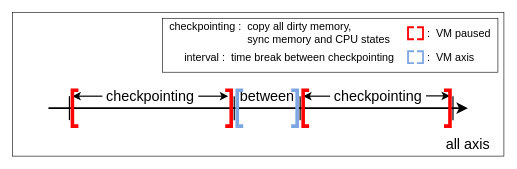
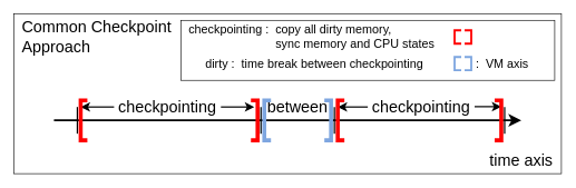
  <mxCell id="0" />
  <mxCell id="1" parent="0" />
  <mxCell id="2" value="" style="rounded=0;whiteSpace=wrap;html=1;" vertex="1" parent="1"><mxGeometry x="20" y="20" width="820" height="240" as="geometry" /></mxCell>
- <mxCell id="3" value="&lt;font style=&quot;font-size: 24px;&quot;&gt;all axis&lt;/font&gt;" style="text;html=1;strokeColor=none;fillColor=none;align=center;verticalAlign=middle;whiteSpace=wrap;rounded=0;" vertex="1" parent="1"><mxGeometry x="720" y="220" width="120" height="40" as="geometry" /></mxCell>
+ <mxCell id="3" value="&lt;font style=&quot;font-size: 24px;&quot;&gt;time axis&lt;/font&gt;" style="text;html=1;strokeColor=none;fillColor=none;align=center;verticalAlign=middle;whiteSpace=wrap;rounded=0;" vertex="1" parent="1"><mxGeometry x="720" y="220" width="120" height="40" as="geometry" /></mxCell>
  <mxCell id="4" value="" style="endArrow=classic;html=1;rounded=0;endSize=10;startSize=6;strokeWidth=3;" edge="1" parent="1"><mxGeometry width="50" height="50" relative="1" as="geometry"><mxPoint x="80" y="180" as="sourcePoint" /><mxPoint x="780" y="180" as="targetPoint" /></mxGeometry></mxCell>
  <mxCell id="5" value="" style="endArrow=none;html=1;rounded=0;strokeWidth=2;" edge="1" parent="1"><mxGeometry width="50" height="50" relative="1" as="geometry"><mxPoint x="115" y="200" as="sourcePoint" /><mxPoint x="115" y="160" as="targetPoint" /></mxGeometry></mxCell>
  <mxCell id="6" value="" style="endArrow=none;html=1;rounded=0;strokeWidth=2;" edge="1" parent="1"><mxGeometry width="50" height="50" relative="1" as="geometry"><mxPoint x="390" y="200" as="sourcePoint" /><mxPoint x="390" y="160" as="targetPoint" /></mxGeometry></mxCell>
  <mxCell id="7" value="" style="endArrow=none;html=1;rounded=0;strokeWidth=2;" edge="1" parent="1"><mxGeometry width="50" height="50" relative="1" as="geometry"><mxPoint x="500" y="200" as="sourcePoint" /><mxPoint x="500" y="160" as="targetPoint" /></mxGeometry></mxCell>
  <mxCell id="8" value="" style="rounded=0;whiteSpace=wrap;html=1;" vertex="1" parent="1"><mxGeometry x="270" y="30" width="560" height="90" as="geometry" /></mxCell>
  <mxCell id="9" value="&lt;font style=&quot;font-size: 24px;&quot;&gt;checkpointing&lt;/font&gt;" style="text;html=1;strokeColor=none;fillColor=none;align=center;verticalAlign=middle;whiteSpace=wrap;rounded=0;" vertex="1" parent="1"><mxGeometry x="170" y="140" width="160" height="40" as="geometry" /></mxCell>
+ <mxCell id="10" value="&lt;font style=&quot;font-size: 24px;&quot;&gt;Common Checkpoint Approach&lt;/font&gt;" style="text;html=1;strokeColor=none;fillColor=none;align=left;verticalAlign=middle;whiteSpace=wrap;rounded=0;" vertex="1" parent="1"><mxGeometry x="30" y="20" width="240" height="70" as="geometry" /></mxCell>
  <mxCell id="11" value="&lt;font style=&quot;font-size: 24px;&quot;&gt;between&lt;/font&gt;" style="text;html=1;strokeColor=none;fillColor=none;align=center;verticalAlign=middle;whiteSpace=wrap;rounded=0;" vertex="1" parent="1"><mxGeometry x="405" y="140" width="80" height="40" as="geometry" /></mxCell>
  <mxCell id="12" value="&lt;font style=&quot;font-size: 24px;&quot;&gt;checkpointing&lt;/font&gt;" style="text;html=1;strokeColor=none;fillColor=none;align=center;verticalAlign=middle;whiteSpace=wrap;rounded=0;" vertex="1" parent="1"><mxGeometry x="550" y="140" width="160" height="40" as="geometry" /></mxCell>
  <mxCell id="13" value="" style="endArrow=classic;html=1;rounded=0;exitX=0;exitY=0.5;exitDx=0;exitDy=0;strokeWidth=2;endSize=8;startSize=8;" edge="1" parent="1"><mxGeometry width="50" height="50" relative="1" as="geometry"><mxPoint x="170" y="160" as="sourcePoint" /><mxPoint x="120" y="160" as="targetPoint" /></mxGeometry></mxCell>
  <mxCell id="14" value="" style="endArrow=classic;html=1;rounded=0;exitX=1;exitY=0.5;exitDx=0;exitDy=0;strokeWidth=2;endSize=8;startSize=8;" edge="1" parent="1"><mxGeometry width="50" height="50" relative="1" as="geometry"><mxPoint x="330" y="160" as="sourcePoint" /><mxPoint x="380" y="160" as="targetPoint" /></mxGeometry></mxCell>
  <mxCell id="15" value="" style="endArrow=classic;html=1;rounded=0;exitX=0;exitY=0.5;exitDx=0;exitDy=0;strokeWidth=2;endSize=8;startSize=8;" edge="1" parent="1"><mxGeometry width="50" height="50" relative="1" as="geometry"><mxPoint x="550" y="160" as="sourcePoint" /><mxPoint x="505" y="160" as="targetPoint" /></mxGeometry></mxCell>
- <mxCell id="16" value="&lt;font style=&quot;font-size: 18px;&quot;&gt;&amp;nbsp; &amp;nbsp; &amp;nbsp;interval :&amp;nbsp; time break between checkpointing&lt;/font&gt;" style="text;html=1;strokeColor=none;fillColor=none;align=left;verticalAlign=middle;whiteSpace=wrap;rounded=0;" vertex="1" parent="1"><mxGeometry x="280" y="75" width="400" height="40" as="geometry" /></mxCell>
+ <mxCell id="16" value="&lt;font style=&quot;font-size: 18px;&quot;&gt;&amp;nbsp; &amp;nbsp; &amp;nbsp;dirty :&amp;nbsp; time break between checkpointing&lt;/font&gt;" style="text;html=1;strokeColor=none;fillColor=none;align=left;verticalAlign=middle;whiteSpace=wrap;rounded=0;" vertex="1" parent="1"><mxGeometry x="280" y="75" width="400" height="40" as="geometry" /></mxCell>
  <mxCell id="17" value="&lt;font style=&quot;font-size: 18px;&quot;&gt;checkpointing :&amp;nbsp; copy all dirty memory,&lt;br&gt;&lt;span style=&quot;white-space: pre;&quot;&gt;&#09;&lt;/span&gt;&lt;span style=&quot;white-space: pre;&quot;&gt;&#09;&lt;/span&gt;&lt;span style=&quot;white-space: pre;&quot;&gt;&#09;&lt;/span&gt;&amp;nbsp; sync memory and CPU states&lt;/font&gt;" style="text;html=1;strokeColor=none;fillColor=none;align=left;verticalAlign=middle;whiteSpace=wrap;rounded=0;" vertex="1" parent="1"><mxGeometry x="280" y="35" width="400" height="40" as="geometry" /></mxCell>
  <mxCell id="18" value="" style="endArrow=none;html=1;rounded=0;strokeWidth=6;strokeColor=#FF0000;" edge="1" parent="1"><mxGeometry width="50" height="50" relative="1" as="geometry"><mxPoint x="130" y="210" as="sourcePoint" /><mxPoint x="130" y="150" as="targetPoint" /><Array as="points"><mxPoint x="120" y="210" /><mxPoint x="120" y="150" /></Array></mxGeometry></mxCell>
  <mxCell id="19" value="" style="endArrow=none;html=1;rounded=0;strokeWidth=6;strokeColor=#FF0000;" edge="1" parent="1"><mxGeometry width="50" height="50" relative="1" as="geometry"><mxPoint x="515" y="210" as="sourcePoint" /><mxPoint x="515" y="150" as="targetPoint" /><Array as="points"><mxPoint x="505" y="210" /><mxPoint x="505" y="150" /></Array></mxGeometry></mxCell>
  <mxCell id="20" value="" style="endArrow=none;html=1;rounded=0;strokeWidth=6;strokeColor=#FF0000;" edge="1" parent="1"><mxGeometry width="50" height="50" relative="1" as="geometry"><mxPoint x="375" y="210" as="sourcePoint" /><mxPoint x="375" y="150" as="targetPoint" /><Array as="points"><mxPoint x="385" y="210" /><mxPoint x="385" y="150" /></Array></mxGeometry></mxCell>
  <mxCell id="21" value="" style="endArrow=none;html=1;rounded=0;strokeWidth=3;strokeColor=#FF0000;" edge="1" parent="1"><mxGeometry width="50" height="50" relative="1" as="geometry"><mxPoint x="690" y="65" as="sourcePoint" /><mxPoint x="690" y="45" as="targetPoint" /><Array as="points"><mxPoint x="680" y="65" /><mxPoint x="680" y="45" /></Array></mxGeometry></mxCell>
  <mxCell id="22" value="" style="endArrow=none;html=1;rounded=0;strokeWidth=3;strokeColor=#FF0000;" edge="1" parent="1"><mxGeometry width="50" height="50" relative="1" as="geometry"><mxPoint x="695" y="65" as="sourcePoint" /><mxPoint x="695" y="45" as="targetPoint" /><Array as="points"><mxPoint x="705" y="65" /><mxPoint x="705" y="45" /></Array></mxGeometry></mxCell>
- <mxCell id="23" value="&lt;font style=&quot;font-size: 18px;&quot;&gt;:&amp;nbsp; VM paused&lt;/font&gt;" style="text;html=1;strokeColor=none;fillColor=none;align=left;verticalAlign=middle;whiteSpace=wrap;rounded=0;" vertex="1" parent="1"><mxGeometry x="710" y="35" width="120" height="40" as="geometry" /></mxCell>
  <mxCell id="24" value="" style="endArrow=none;html=1;rounded=0;strokeWidth=3;strokeColor=#7EA6E0;" edge="1" parent="1"><mxGeometry width="50" height="50" relative="1" as="geometry"><mxPoint x="690" y="105" as="sourcePoint" /><mxPoint x="690" y="85" as="targetPoint" /><Array as="points"><mxPoint x="680" y="105" /><mxPoint x="680" y="85" /></Array></mxGeometry></mxCell>
  <mxCell id="25" value="" style="endArrow=none;html=1;rounded=0;strokeWidth=3;strokeColor=#7EA6E0;" edge="1" parent="1"><mxGeometry width="50" height="50" relative="1" as="geometry"><mxPoint x="695" y="105" as="sourcePoint" /><mxPoint x="695" y="85" as="targetPoint" /><Array as="points"><mxPoint x="705" y="105" /><mxPoint x="705" y="85" /></Array></mxGeometry></mxCell>
  <mxCell id="26" value="&lt;font style=&quot;font-size: 18px;&quot;&gt;:&amp;nbsp; VM axis&lt;/font&gt;" style="text;html=1;strokeColor=none;fillColor=none;align=left;verticalAlign=middle;whiteSpace=wrap;rounded=0;" vertex="1" parent="1"><mxGeometry x="710" y="75" width="120" height="40" as="geometry" /></mxCell>
  <mxCell id="27" value="" style="endArrow=none;html=1;rounded=0;strokeWidth=6;strokeColor=#7EA6E0;" edge="1" parent="1"><mxGeometry width="50" height="50" relative="1" as="geometry"><mxPoint x="405" y="210" as="sourcePoint" /><mxPoint x="405" y="150" as="targetPoint" /><Array as="points"><mxPoint x="395" y="210" /><mxPoint x="395" y="150" /></Array></mxGeometry></mxCell>
  <mxCell id="28" value="" style="endArrow=none;html=1;rounded=0;strokeWidth=6;strokeColor=#7EA6E0;" edge="1" parent="1"><mxGeometry width="50" height="50" relative="1" as="geometry"><mxPoint x="485" y="210" as="sourcePoint" /><mxPoint x="485" y="150" as="targetPoint" /><Array as="points"><mxPoint x="495" y="210" /><mxPoint x="495" y="150" /></Array></mxGeometry></mxCell>
  <mxCell id="29" value="" style="endArrow=classic;html=1;rounded=0;strokeWidth=2;endSize=8;" edge="1" parent="1"><mxGeometry width="50" height="50" relative="1" as="geometry"><mxPoint x="710" y="159.5" as="sourcePoint" /><mxPoint x="750" y="159.5" as="targetPoint" /></mxGeometry></mxCell>
  <mxCell id="30" value="" style="endArrow=none;html=1;rounded=0;strokeWidth=6;strokeColor=#FF0000;" edge="1" parent="1"><mxGeometry width="50" height="50" relative="1" as="geometry"><mxPoint x="740" y="210" as="sourcePoint" /><mxPoint x="740" y="150" as="targetPoint" /><Array as="points"><mxPoint x="750" y="210" /><mxPoint x="750" y="150" /></Array></mxGeometry></mxCell>
  <mxCell id="31" value="" style="endArrow=none;html=1;rounded=0;strokeWidth=2;" edge="1" parent="1"><mxGeometry width="50" height="50" relative="1" as="geometry"><mxPoint x="755" y="200" as="sourcePoint" /><mxPoint x="755" y="160" as="targetPoint" /></mxGeometry></mxCell>
